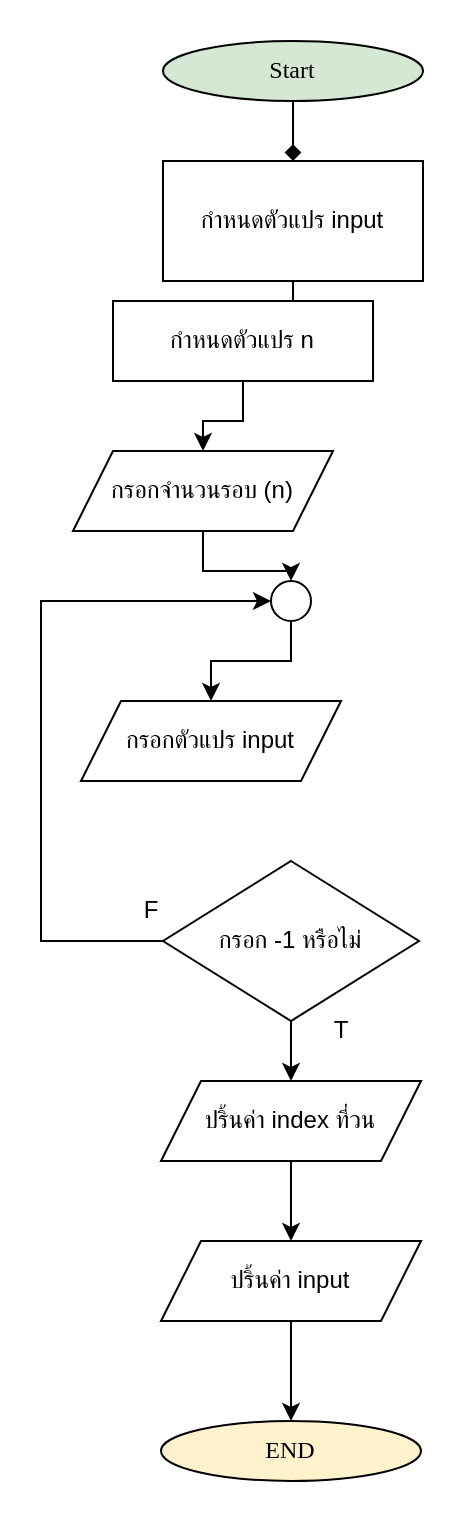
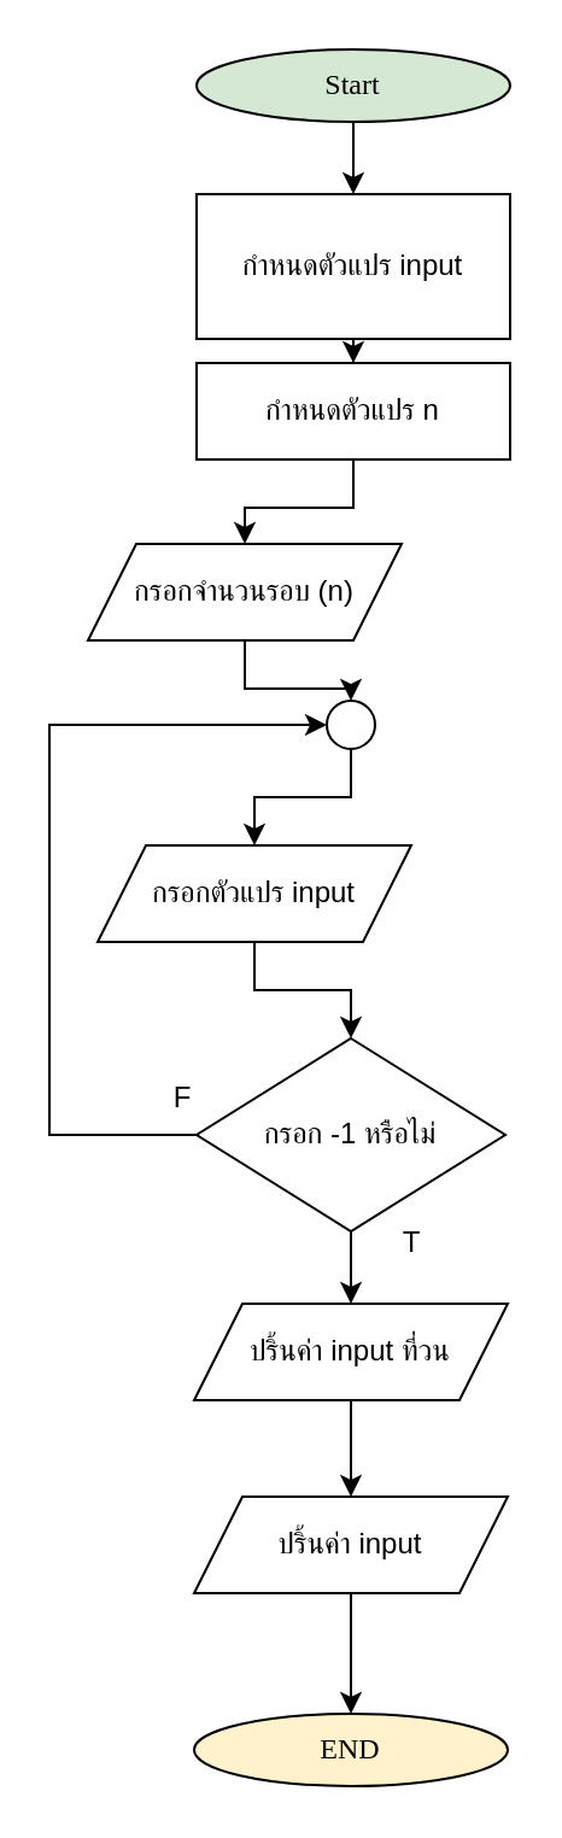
  <mxCell id="0" />
  <mxCell id="1" parent="0" />
- <mxCell id="2" value="" style="edgeStyle=orthogonalEdgeStyle;rounded=0;orthogonalLoop=1;jettySize=auto;html=1;endArrow=diamond;" parent="1" source="3" target="5" edge="1"><mxGeometry relative="1" as="geometry" /></mxCell>
+ <mxCell id="2" value="" style="edgeStyle=orthogonalEdgeStyle;rounded=0;orthogonalLoop=1;jettySize=auto;html=1;" parent="1" source="3" target="5" edge="1"><mxGeometry relative="1" as="geometry" /></mxCell>
  <mxCell id="3" value="&lt;font data-font-src=&quot;https://fonts.googleapis.com/css?family=Sarabun&quot; face=&quot;Sarabun&quot;&gt;Start&lt;/font&gt;" style="ellipse;whiteSpace=wrap;html=1;fillColor=#d5e8d4;" parent="1" vertex="1"><mxGeometry x="81" y="20" width="130" height="30" as="geometry" /></mxCell>
  <mxCell id="4" value="" style="edgeStyle=orthogonalEdgeStyle;rounded=0;orthogonalLoop=1;jettySize=auto;html=1;" parent="1" source="5" target="7" edge="1"><mxGeometry relative="1" as="geometry" /></mxCell>
  <mxCell id="5" value="กำหนดตัวแปร input" style="rounded=0;whiteSpace=wrap;html=1;" parent="1" vertex="1"><mxGeometry x="81" y="80" width="130" height="60" as="geometry" /></mxCell>
  <mxCell id="6" value="" style="edgeStyle=orthogonalEdgeStyle;rounded=0;orthogonalLoop=1;jettySize=auto;html=1;" edge="1" parent="1" source="7" target="23"><mxGeometry relative="1" as="geometry" /></mxCell>
- <mxCell id="7" value="กำหนดตัวแปร n" style="rounded=0;whiteSpace=wrap;html=1;" parent="1" vertex="1"><mxGeometry x="56" y="150" width="130" height="40" as="geometry" /></mxCell>
+ <mxCell id="7" value="กำหนดตัวแปร n" style="rounded=0;whiteSpace=wrap;html=1;" parent="1" vertex="1"><mxGeometry x="81" y="150" width="130" height="40" as="geometry" /></mxCell>
+ <mxCell id="8" value="" style="edgeStyle=orthogonalEdgeStyle;rounded=0;orthogonalLoop=1;jettySize=auto;html=1;" parent="1" source="9" target="14" edge="1"><mxGeometry relative="1" as="geometry" /></mxCell>
  <mxCell id="9" value="กรอกตัวแปร input" style="rounded=0;whiteSpace=wrap;html=1;shape=parallelogram;perimeter=parallelogramPerimeter;fixedSize=1;" parent="1" vertex="1"><mxGeometry x="40" y="350" width="130" height="40" as="geometry" /></mxCell>
  <mxCell id="10" value="" style="edgeStyle=orthogonalEdgeStyle;rounded=0;orthogonalLoop=1;jettySize=auto;html=1;" parent="1" source="11" target="9" edge="1"><mxGeometry relative="1" as="geometry" /></mxCell>
  <mxCell id="11" value="" style="ellipse;whiteSpace=wrap;html=1;aspect=fixed;" parent="1" vertex="1"><mxGeometry x="135" y="290" width="20" height="20" as="geometry" /></mxCell>
  <mxCell id="12" style="edgeStyle=orthogonalEdgeStyle;rounded=0;orthogonalLoop=1;jettySize=auto;html=1;entryX=0;entryY=0.5;entryDx=0;entryDy=0;" parent="1" source="14" target="11" edge="1"><mxGeometry relative="1" as="geometry"><Array as="points"><mxPoint x="20" y="470" /><mxPoint x="20" y="300" /></Array></mxGeometry></mxCell>
  <mxCell id="13" style="edgeStyle=orthogonalEdgeStyle;rounded=0;orthogonalLoop=1;jettySize=auto;html=1;entryX=0.5;entryY=0;entryDx=0;entryDy=0;" parent="1" source="14" target="16" edge="1"><mxGeometry relative="1" as="geometry" /></mxCell>
  <mxCell id="14" value="กรอก -1 หรือไม่" style="rhombus;whiteSpace=wrap;html=1;" parent="1" vertex="1"><mxGeometry x="81" y="430" width="128" height="80" as="geometry" /></mxCell>
  <mxCell id="15" value="" style="edgeStyle=orthogonalEdgeStyle;rounded=0;orthogonalLoop=1;jettySize=auto;html=1;" parent="1" source="16" target="18" edge="1"><mxGeometry relative="1" as="geometry" /></mxCell>
- <mxCell id="16" value="ปริ้นค่า index ที่วน" style="rounded=0;whiteSpace=wrap;html=1;shape=parallelogram;perimeter=parallelogramPerimeter;fixedSize=1;" parent="1" vertex="1"><mxGeometry x="80" y="540" width="130" height="40" as="geometry" /></mxCell>
+ <mxCell id="16" value="ปริ้นค่า input ที่วน" style="rounded=0;whiteSpace=wrap;html=1;shape=parallelogram;perimeter=parallelogramPerimeter;fixedSize=1;" parent="1" vertex="1"><mxGeometry x="80" y="540" width="130" height="40" as="geometry" /></mxCell>
  <mxCell id="17" value="" style="edgeStyle=orthogonalEdgeStyle;rounded=0;orthogonalLoop=1;jettySize=auto;html=1;" parent="1" source="18" target="19" edge="1"><mxGeometry relative="1" as="geometry" /></mxCell>
  <mxCell id="18" value="ปริ้นค่า input" style="rounded=0;whiteSpace=wrap;html=1;shape=parallelogram;perimeter=parallelogramPerimeter;fixedSize=1;" parent="1" vertex="1"><mxGeometry x="80" y="620" width="130" height="40" as="geometry" /></mxCell>
  <mxCell id="19" value="&lt;font face=&quot;Sarabun&quot;&gt;END&lt;/font&gt;" style="ellipse;whiteSpace=wrap;html=1;fillColor=#fff2cc;" parent="1" vertex="1"><mxGeometry x="80" y="710" width="130" height="30" as="geometry" /></mxCell>
  <mxCell id="20" value="F" style="text;html=1;align=center;verticalAlign=middle;resizable=0;points=[];autosize=1;strokeColor=none;fillColor=none;" parent="1" vertex="1"><mxGeometry x="60" y="440" width="30" height="30" as="geometry" /></mxCell>
  <mxCell id="21" value="T" style="text;html=1;align=center;verticalAlign=middle;resizable=0;points=[];autosize=1;strokeColor=none;fillColor=none;" parent="1" vertex="1"><mxGeometry x="155" y="500" width="30" height="30" as="geometry" /></mxCell>
  <mxCell id="22" value="" style="edgeStyle=orthogonalEdgeStyle;rounded=0;orthogonalLoop=1;jettySize=auto;html=1;" edge="1" parent="1" source="23" target="11"><mxGeometry relative="1" as="geometry" /></mxCell>
  <mxCell id="23" value="กรอกจำนวนรอบ (n)" style="rounded=0;whiteSpace=wrap;html=1;shape=parallelogram;perimeter=parallelogramPerimeter;fixedSize=1;" vertex="1" parent="1"><mxGeometry x="36" y="225" width="130" height="40" as="geometry" /></mxCell>
